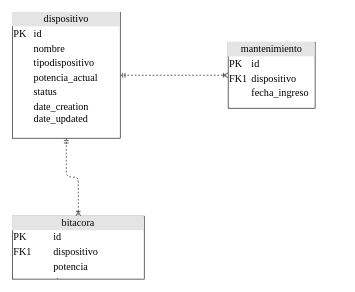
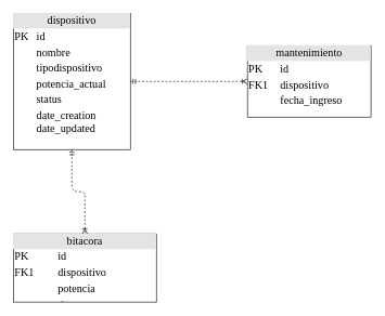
  <mxCell id="0" />
  <mxCell id="1" parent="0" />
  <mxCell id="2" style="edgeStyle=orthogonalEdgeStyle;html=1;entryX=0.5;entryY=0;dashed=1;labelBackgroundColor=none;startArrow=ERmandOne;endArrow=ERoneToMany;fontFamily=Verdana;fontSize=17;align=left;" parent="1" source="4" target="5" edge="1"><mxGeometry relative="1" as="geometry" /></mxCell>
  <mxCell id="3" style="edgeStyle=orthogonalEdgeStyle;html=1;dashed=1;labelBackgroundColor=none;startArrow=ERmandOne;endArrow=ERoneToMany;fontFamily=Verdana;fontSize=17;align=left;" parent="1" source="4" target="6" edge="1"><mxGeometry relative="1" as="geometry" /></mxCell>
  <mxCell id="4" value="&lt;div style=&quot;text-align: center; box-sizing: border-box; width: 100%; background: rgb(228, 228, 228); padding: 2px; font-size: 17px;&quot;&gt;dispositivo&lt;/div&gt;&lt;table style=&quot;width: 100%; font-size: 17px;&quot; cellpadding=&quot;2&quot; cellspacing=&quot;0&quot;&gt;&lt;tbody style=&quot;font-size: 17px;&quot;&gt;&lt;tr style=&quot;font-size: 17px;&quot;&gt;&lt;td style=&quot;font-size: 17px;&quot;&gt;PK&lt;/td&gt;&lt;td style=&quot;font-size: 17px;&quot;&gt;id&lt;/td&gt;&lt;/tr&gt;&lt;tr style=&quot;font-size: 17px;&quot;&gt;&lt;td style=&quot;font-size: 17px;&quot;&gt;&lt;br style=&quot;font-size: 17px;&quot;&gt;&lt;/td&gt;&lt;td style=&quot;font-size: 17px;&quot;&gt;nombre&lt;/td&gt;&lt;/tr&gt;&lt;tr style=&quot;font-size: 17px;&quot;&gt;&lt;td style=&quot;font-size: 17px;&quot;&gt;&lt;/td&gt;&lt;td style=&quot;font-size: 17px;&quot;&gt;tipodispositivo&lt;/td&gt;&lt;/tr&gt;&lt;tr style=&quot;font-size: 17px;&quot;&gt;&lt;td style=&quot;font-size: 17px;&quot;&gt;&lt;br style=&quot;font-size: 17px;&quot;&gt;&lt;/td&gt;&lt;td style=&quot;font-size: 17px;&quot;&gt;potencia_actual&lt;br style=&quot;font-size: 17px;&quot;&gt;&lt;/td&gt;&lt;/tr&gt;&lt;tr style=&quot;font-size: 17px;&quot;&gt;&lt;td style=&quot;font-size: 17px;&quot;&gt;&lt;br style=&quot;font-size: 17px;&quot;&gt;&lt;/td&gt;&lt;td style=&quot;font-size: 17px;&quot;&gt;status&lt;/td&gt;&lt;/tr&gt;&lt;tr style=&quot;font-size: 17px;&quot;&gt;&lt;td style=&quot;font-size: 17px;&quot;&gt;&lt;br style=&quot;font-size: 17px;&quot;&gt;&lt;/td&gt;&lt;td style=&quot;font-size: 17px;&quot;&gt;date_creation&lt;br style=&quot;font-size: 17px;&quot;&gt;date_updated&lt;br style=&quot;font-size: 17px;&quot;&gt;&lt;/td&gt;&lt;/tr&gt;&lt;/tbody&gt;&lt;/table&gt;" style="verticalAlign=top;align=left;overflow=fill;html=1;rounded=0;shadow=0;comic=0;labelBackgroundColor=none;strokeWidth=1;fontFamily=Verdana;fontSize=17;" parent="1" vertex="1"><mxGeometry x="20" y="20" width="180" height="210" as="geometry" /></mxCell>
  <mxCell id="5" value="&lt;div style=&quot;text-align: center; box-sizing: border-box; width: 100%; background: rgb(228, 228, 228); padding: 2px; font-size: 17px;&quot;&gt;bitacora&lt;/div&gt;&lt;table style=&quot;width: 100%; font-size: 17px;&quot; cellpadding=&quot;2&quot; cellspacing=&quot;0&quot;&gt;&lt;tbody style=&quot;font-size: 17px;&quot;&gt;&lt;tr style=&quot;font-size: 17px;&quot;&gt;&lt;td style=&quot;font-size: 17px;&quot;&gt;PK&lt;/td&gt;&lt;td style=&quot;font-size: 17px;&quot;&gt;id&lt;/td&gt;&lt;/tr&gt;&lt;tr style=&quot;font-size: 17px;&quot;&gt;&lt;td style=&quot;font-size: 17px;&quot;&gt;FK1&lt;/td&gt;&lt;td style=&quot;font-size: 17px;&quot;&gt;dispositivo&lt;/td&gt;&lt;/tr&gt;&lt;tr style=&quot;font-size: 17px;&quot;&gt;&lt;td style=&quot;font-size: 17px;&quot;&gt;&lt;/td&gt;&lt;td style=&quot;font-size: 17px;&quot;&gt;potencia&lt;/td&gt;&lt;/tr&gt;&lt;tr style=&quot;font-size: 17px;&quot;&gt;&lt;td style=&quot;font-size: 17px;&quot;&gt;&lt;br style=&quot;font-size: 17px;&quot;&gt;&lt;/td&gt;&lt;td style=&quot;font-size: 17px;&quot;&gt;timestamp&lt;br style=&quot;font-size: 17px;&quot;&gt;&lt;/td&gt;&lt;/tr&gt;&lt;tr style=&quot;font-size: 17px;&quot;&gt;&lt;td style=&quot;font-size: 17px;&quot;&gt;&lt;/td&gt;&lt;td style=&quot;font-size: 17px;&quot;&gt;&lt;br style=&quot;font-size: 17px;&quot;&gt;&lt;/td&gt;&lt;/tr&gt;&lt;/tbody&gt;&lt;/table&gt;" style="verticalAlign=top;align=left;overflow=fill;html=1;rounded=0;shadow=0;comic=0;labelBackgroundColor=none;strokeWidth=1;fontFamily=Verdana;fontSize=17;" parent="1" vertex="1"><mxGeometry x="20" y="360" width="220" height="105" as="geometry" /></mxCell>
- <mxCell id="6" value="&lt;div style=&quot;text-align: center; box-sizing: border-box; width: 100%; background: rgb(228, 228, 228); padding: 2px; font-size: 17px;&quot;&gt;mantenimiento&lt;/div&gt;&lt;table style=&quot;width: 100%; font-size: 17px;&quot; cellpadding=&quot;2&quot; cellspacing=&quot;0&quot;&gt;&lt;tbody style=&quot;font-size: 17px;&quot;&gt;&lt;tr style=&quot;font-size: 17px;&quot;&gt;&lt;td style=&quot;font-size: 17px;&quot;&gt;PK&lt;/td&gt;&lt;td style=&quot;font-size: 17px;&quot;&gt;id&lt;/td&gt;&lt;/tr&gt;&lt;tr style=&quot;font-size: 17px;&quot;&gt;&lt;td style=&quot;font-size: 17px;&quot;&gt;FK1&lt;/td&gt;&lt;td style=&quot;font-size: 17px;&quot;&gt;dispositivo&lt;/td&gt;&lt;/tr&gt;&lt;tr style=&quot;font-size: 17px;&quot;&gt;&lt;td style=&quot;font-size: 17px;&quot;&gt;&lt;/td&gt;&lt;td style=&quot;font-size: 17px;&quot;&gt;fecha_ingreso&lt;/td&gt;&lt;/tr&gt;&lt;/tbody&gt;&lt;/table&gt;" style="verticalAlign=top;align=left;overflow=fill;html=1;rounded=0;shadow=0;comic=0;labelBackgroundColor=none;strokeWidth=1;fontFamily=Verdana;fontSize=17;" parent="1" vertex="1"><mxGeometry x="380" y="70" width="145" height="110" as="geometry" /></mxCell>
+ <mxCell id="6" value="&lt;div style=&quot;text-align: center; box-sizing: border-box; width: 100%; background: rgb(228, 228, 228); padding: 2px; font-size: 17px;&quot;&gt;mantenimiento&lt;/div&gt;&lt;table style=&quot;width: 100%; font-size: 17px;&quot; cellpadding=&quot;2&quot; cellspacing=&quot;0&quot;&gt;&lt;tbody style=&quot;font-size: 17px;&quot;&gt;&lt;tr style=&quot;font-size: 17px;&quot;&gt;&lt;td style=&quot;font-size: 17px;&quot;&gt;PK&lt;/td&gt;&lt;td style=&quot;font-size: 17px;&quot;&gt;id&lt;/td&gt;&lt;/tr&gt;&lt;tr style=&quot;font-size: 17px;&quot;&gt;&lt;td style=&quot;font-size: 17px;&quot;&gt;FK1&lt;/td&gt;&lt;td style=&quot;font-size: 17px;&quot;&gt;dispositivo&lt;/td&gt;&lt;/tr&gt;&lt;tr style=&quot;font-size: 17px;&quot;&gt;&lt;td style=&quot;font-size: 17px;&quot;&gt;&lt;/td&gt;&lt;td style=&quot;font-size: 17px;&quot;&gt;fecha_ingreso&lt;/td&gt;&lt;/tr&gt;&lt;/tbody&gt;&lt;/table&gt;" style="verticalAlign=top;align=left;overflow=fill;html=1;rounded=0;shadow=0;comic=0;labelBackgroundColor=none;strokeWidth=1;fontFamily=Verdana;fontSize=17;" parent="1" vertex="1"><mxGeometry x="380" y="70" width="190" height="110" as="geometry" /></mxCell>
